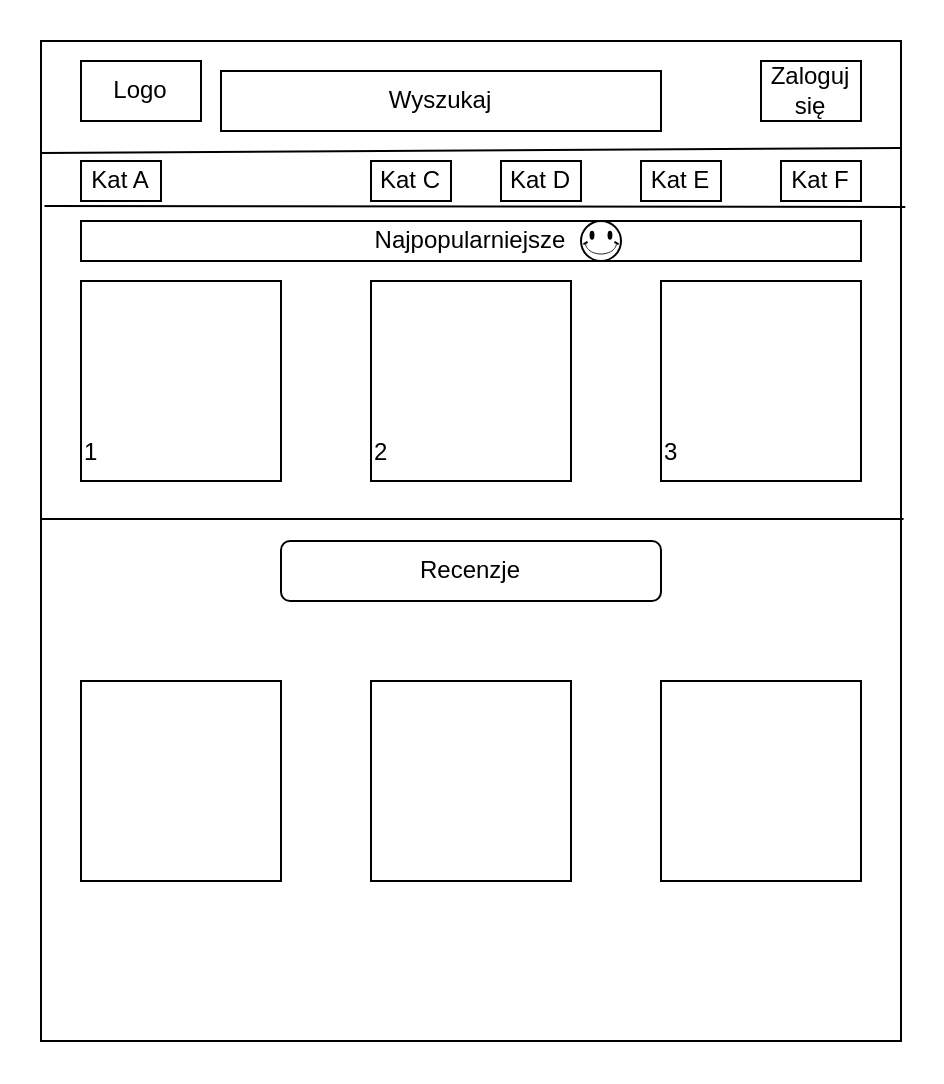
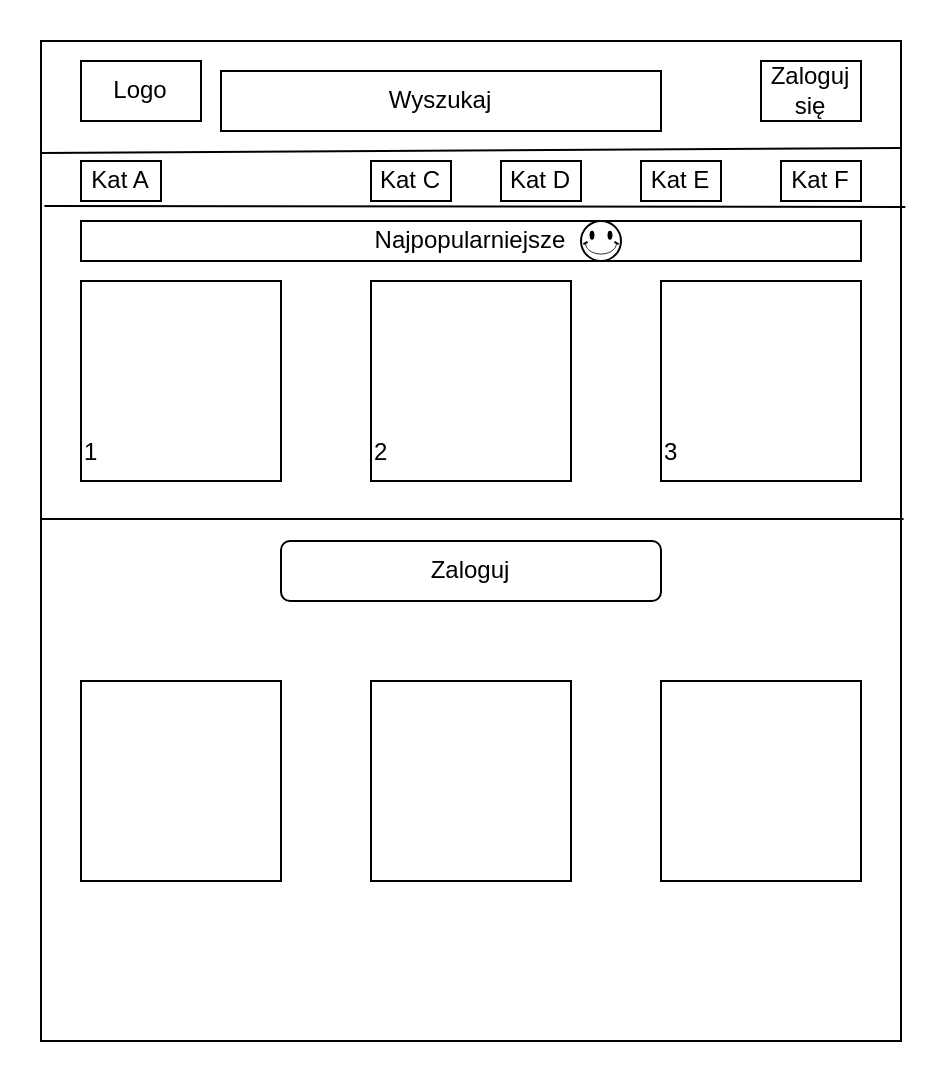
  <mxCell id="0" />
  <mxCell id="1" parent="0" />
  <mxCell id="2" value="" style="rounded=0;whiteSpace=wrap;html=1;" vertex="1" parent="1"><mxGeometry x="20" y="20" width="430" height="500" as="geometry" /></mxCell>
  <mxCell id="3" value="Zaloguj się" style="rounded=0;whiteSpace=wrap;html=1;" vertex="1" parent="1"><mxGeometry x="380" y="30" width="50" height="30" as="geometry" /></mxCell>
  <mxCell id="4" value="Wyszukaj" style="rounded=0;whiteSpace=wrap;html=1;" vertex="1" parent="1"><mxGeometry x="110" y="35" width="220" height="30" as="geometry" /></mxCell>
  <mxCell id="5" value="" style="endArrow=none;html=1;rounded=0;entryX=0.999;entryY=0.107;entryDx=0;entryDy=0;entryPerimeter=0;exitX=0;exitY=0.112;exitDx=0;exitDy=0;exitPerimeter=0;" edge="1" parent="1" source="2" target="2"><mxGeometry width="50" height="50" relative="1" as="geometry"><mxPoint x="20" y="110" as="sourcePoint" /><mxPoint x="70" y="60" as="targetPoint" /></mxGeometry></mxCell>
  <mxCell id="6" value="Logo" style="rounded=0;whiteSpace=wrap;html=1;" vertex="1" parent="1"><mxGeometry x="40" y="30" width="60" height="30" as="geometry" /></mxCell>
  <mxCell id="7" value="" style="endArrow=none;html=1;rounded=0;entryX=1.005;entryY=0.166;entryDx=0;entryDy=0;entryPerimeter=0;exitX=0.004;exitY=0.165;exitDx=0;exitDy=0;exitPerimeter=0;" edge="1" parent="1" source="2" target="2"><mxGeometry width="50" height="50" relative="1" as="geometry"><mxPoint x="20" y="100" as="sourcePoint" /><mxPoint x="250" y="260" as="targetPoint" /></mxGeometry></mxCell>
  <mxCell id="8" value="" style="endArrow=none;html=1;rounded=0;exitX=0;exitY=0.478;exitDx=0;exitDy=0;exitPerimeter=0;entryX=1.003;entryY=0.478;entryDx=0;entryDy=0;entryPerimeter=0;" edge="1" parent="1" source="2" target="2"><mxGeometry width="50" height="50" relative="1" as="geometry"><mxPoint x="200" y="310" as="sourcePoint" /><mxPoint x="250" y="260" as="targetPoint" /></mxGeometry></mxCell>
  <mxCell id="9" value="Najpopularniejsze" style="rounded=0;whiteSpace=wrap;html=1;" vertex="1" parent="1"><mxGeometry x="40" y="110" width="390" height="20" as="geometry" /></mxCell>
  <mxCell id="10" value="&lt;div&gt;&lt;br&gt;&lt;/div&gt;&lt;div&gt;&lt;br&gt;&lt;/div&gt;&lt;div&gt;&lt;br&gt;&lt;/div&gt;&lt;div&gt;&lt;br&gt;&lt;/div&gt;&lt;div&gt;&lt;br&gt;&lt;/div&gt;1" style="whiteSpace=wrap;html=1;aspect=fixed;align=left;" vertex="1" parent="1"><mxGeometry x="40" y="140" width="100" height="100" as="geometry" /></mxCell>
  <mxCell id="11" value="&lt;div&gt;&lt;br&gt;&lt;/div&gt;&lt;div&gt;&lt;br&gt;&lt;/div&gt;&lt;div&gt;&lt;br&gt;&lt;/div&gt;&lt;div&gt;&lt;br&gt;&lt;/div&gt;&lt;div&gt;&lt;br&gt;&lt;/div&gt;&lt;div style=&quot;&quot;&gt;&lt;span style=&quot;background-color: initial;&quot;&gt;2&lt;/span&gt;&lt;/div&gt;" style="whiteSpace=wrap;html=1;aspect=fixed;align=left;" vertex="1" parent="1"><mxGeometry x="185" y="140" width="100" height="100" as="geometry" /></mxCell>
  <mxCell id="12" value="&lt;div&gt;&lt;br&gt;&lt;/div&gt;&lt;div&gt;&lt;br&gt;&lt;/div&gt;&lt;div&gt;&lt;br&gt;&lt;/div&gt;&lt;div&gt;&lt;br&gt;&lt;/div&gt;&lt;div&gt;&lt;br&gt;&lt;/div&gt;&lt;div style=&quot;&quot;&gt;&lt;span style=&quot;background-color: initial;&quot;&gt;3&lt;/span&gt;&lt;/div&gt;" style="whiteSpace=wrap;html=1;aspect=fixed;align=left;" vertex="1" parent="1"><mxGeometry x="330" y="140" width="100" height="100" as="geometry" /></mxCell>
  <mxCell id="13" value="" style="verticalLabelPosition=bottom;verticalAlign=top;html=1;shape=mxgraph.basic.smiley" vertex="1" parent="1"><mxGeometry x="290" y="110" width="20" height="20" as="geometry" /></mxCell>
  <mxCell id="14" value="Kat A" style="rounded=0;whiteSpace=wrap;html=1;" vertex="1" parent="1"><mxGeometry x="40" y="80" width="40" height="20" as="geometry" /></mxCell>
  <mxCell id="15" value="Kat C" style="rounded=0;whiteSpace=wrap;html=1;" vertex="1" parent="1"><mxGeometry x="185" y="80" width="40" height="20" as="geometry" /></mxCell>
  <mxCell id="16" value="Kat D" style="rounded=0;whiteSpace=wrap;html=1;" vertex="1" parent="1"><mxGeometry x="250" y="80" width="40" height="20" as="geometry" /></mxCell>
  <mxCell id="17" value="Kat E" style="rounded=0;whiteSpace=wrap;html=1;" vertex="1" parent="1"><mxGeometry x="320" y="80" width="40" height="20" as="geometry" /></mxCell>
  <mxCell id="18" value="Kat F" style="rounded=0;whiteSpace=wrap;html=1;" vertex="1" parent="1"><mxGeometry x="390" y="80" width="40" height="20" as="geometry" /></mxCell>
- <mxCell id="19" value="Recenzje" style="rounded=1;whiteSpace=wrap;html=1;" vertex="1" parent="1"><mxGeometry x="140" y="270" width="190" height="30" as="geometry" /></mxCell>
+ <mxCell id="19" value="Zaloguj" style="rounded=1;whiteSpace=wrap;html=1;" vertex="1" parent="1"><mxGeometry x="140" y="270" width="190" height="30" as="geometry" /></mxCell>
  <mxCell id="20" value="" style="whiteSpace=wrap;html=1;aspect=fixed;" vertex="1" parent="1"><mxGeometry x="40" y="340" width="100" height="100" as="geometry" /></mxCell>
  <mxCell id="21" value="" style="whiteSpace=wrap;html=1;aspect=fixed;" vertex="1" parent="1"><mxGeometry x="185" y="340" width="100" height="100" as="geometry" /></mxCell>
  <mxCell id="22" value="" style="whiteSpace=wrap;html=1;aspect=fixed;" vertex="1" parent="1"><mxGeometry x="330" y="340" width="100" height="100" as="geometry" /></mxCell>
